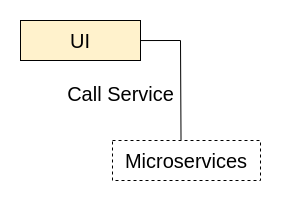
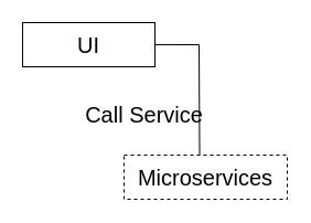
  <mxCell id="0" />
  <mxCell id="1" parent="0" />
- <mxCell id="2" value="&lt;font style=&quot;font-size: 20px;&quot;&gt;UI&lt;/font&gt;" style="rounded=0;whiteSpace=wrap;html=1;fillColor=#fff2cc;" vertex="1" parent="1"><mxGeometry x="20" y="20" width="120" height="40" as="geometry" /></mxCell>
+ <mxCell id="2" value="&lt;font style=&quot;font-size: 20px;&quot;&gt;UI&lt;/font&gt;" style="rounded=0;whiteSpace=wrap;html=1;" vertex="1" parent="1"><mxGeometry x="20" y="20" width="120" height="40" as="geometry" /></mxCell>
  <mxCell id="3" value="" style="endArrow=none;html=1;rounded=0;strokeColor=#000000;entryX=1.022;entryY=0.254;entryDx=0;entryDy=0;entryPerimeter=0;" edge="1" parent="1"><mxGeometry width="50" height="50" relative="1" as="geometry"><mxPoint x="180" y="40" as="sourcePoint" /><mxPoint x="140" y="40.05" as="targetPoint" /></mxGeometry></mxCell>
  <mxCell id="4" value="" style="endArrow=none;html=1;rounded=0;strokeColor=#000000;entryX=0.463;entryY=-0.013;entryDx=0;entryDy=0;entryPerimeter=0;" edge="1" parent="1" target="5"><mxGeometry width="50" height="50" relative="1" as="geometry"><mxPoint x="180" y="40" as="sourcePoint" /><mxPoint x="180" y="110" as="targetPoint" /></mxGeometry></mxCell>
  <mxCell id="5" value="&lt;span style=&quot;font-size: 20px;&quot;&gt;Microservices&lt;/span&gt;" style="rounded=0;whiteSpace=wrap;html=1;dashed=1;" vertex="1" parent="1"><mxGeometry x="112" y="140" width="148" height="40" as="geometry" /></mxCell>
- <mxCell id="6" value="&lt;font style=&quot;font-size: 20px;&quot;&gt;Call Service&lt;/font&gt;" style="text;html=1;align=center;verticalAlign=middle;resizable=0;points=[];autosize=1;strokeColor=none;fillColor=none;" vertex="1" parent="1"><mxGeometry x="55" y="73" width="130" height="40" as="geometry" /></mxCell>
+ <mxCell id="6" value="&lt;font style=&quot;font-size: 20px;&quot;&gt;Call Service&lt;/font&gt;" style="text;html=1;align=center;verticalAlign=middle;resizable=0;points=[];autosize=1;strokeColor=none;fillColor=none;" vertex="1" parent="1"><mxGeometry x="65" y="83" width="130" height="40" as="geometry" /></mxCell>
